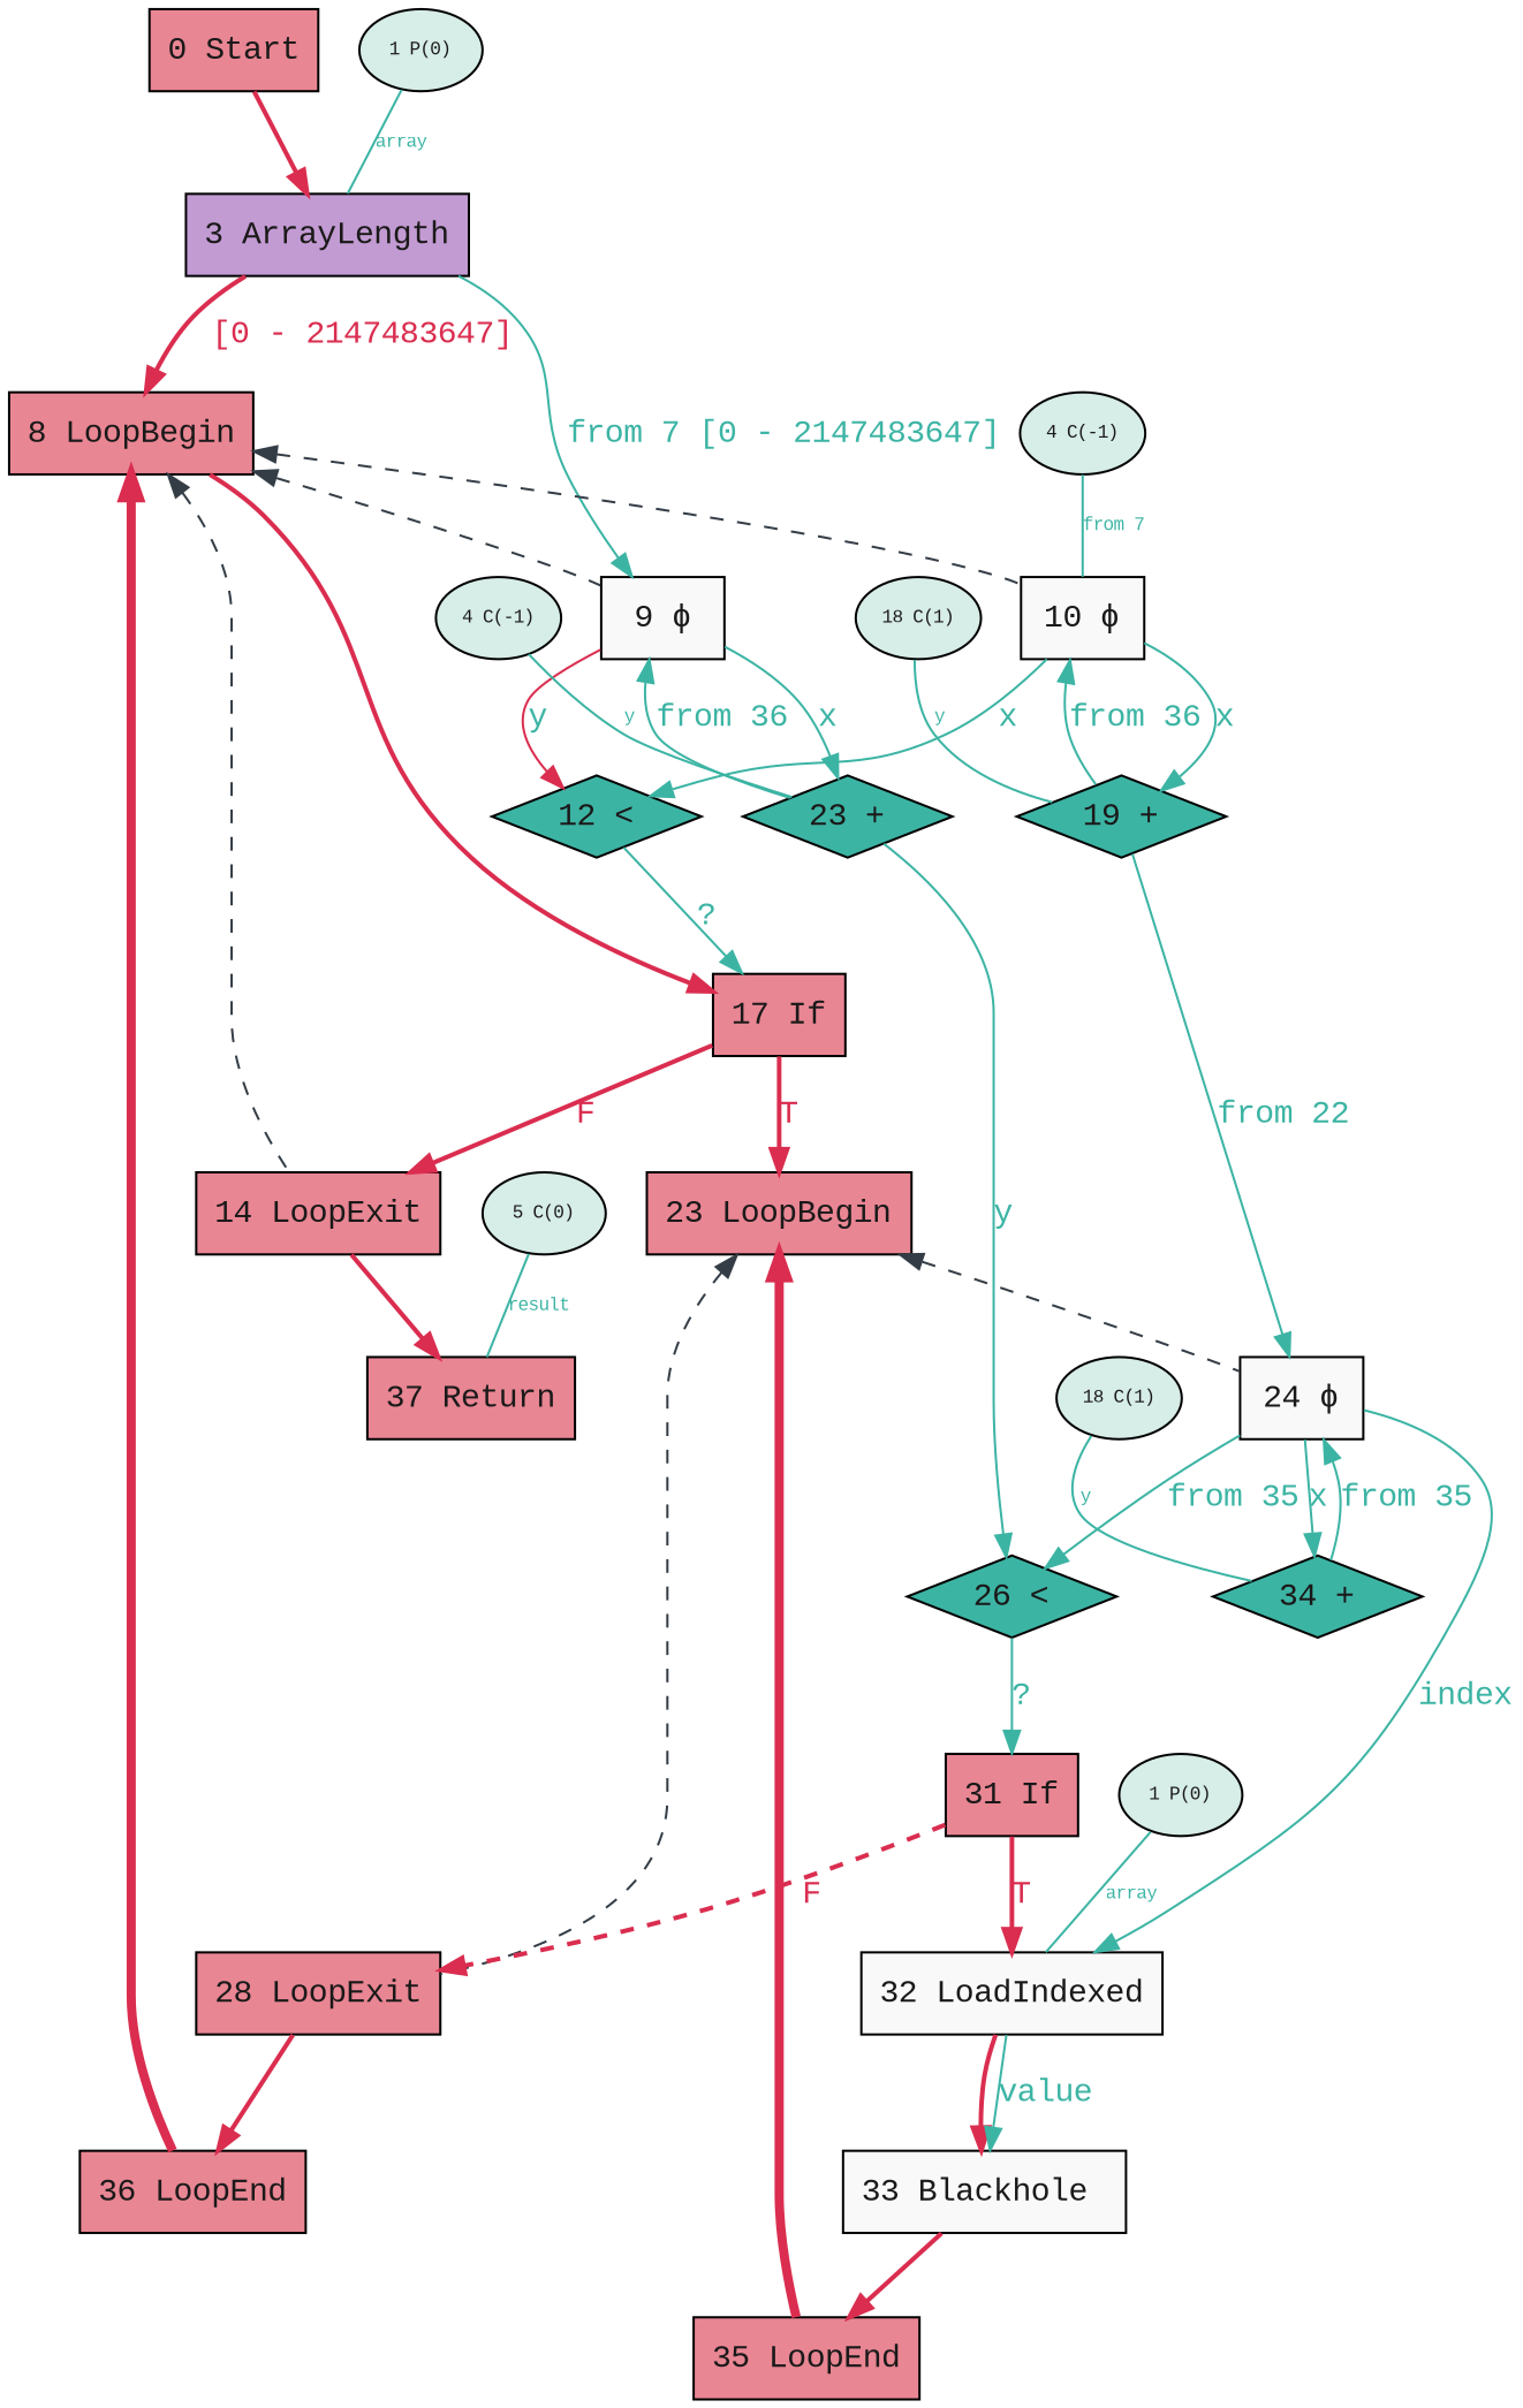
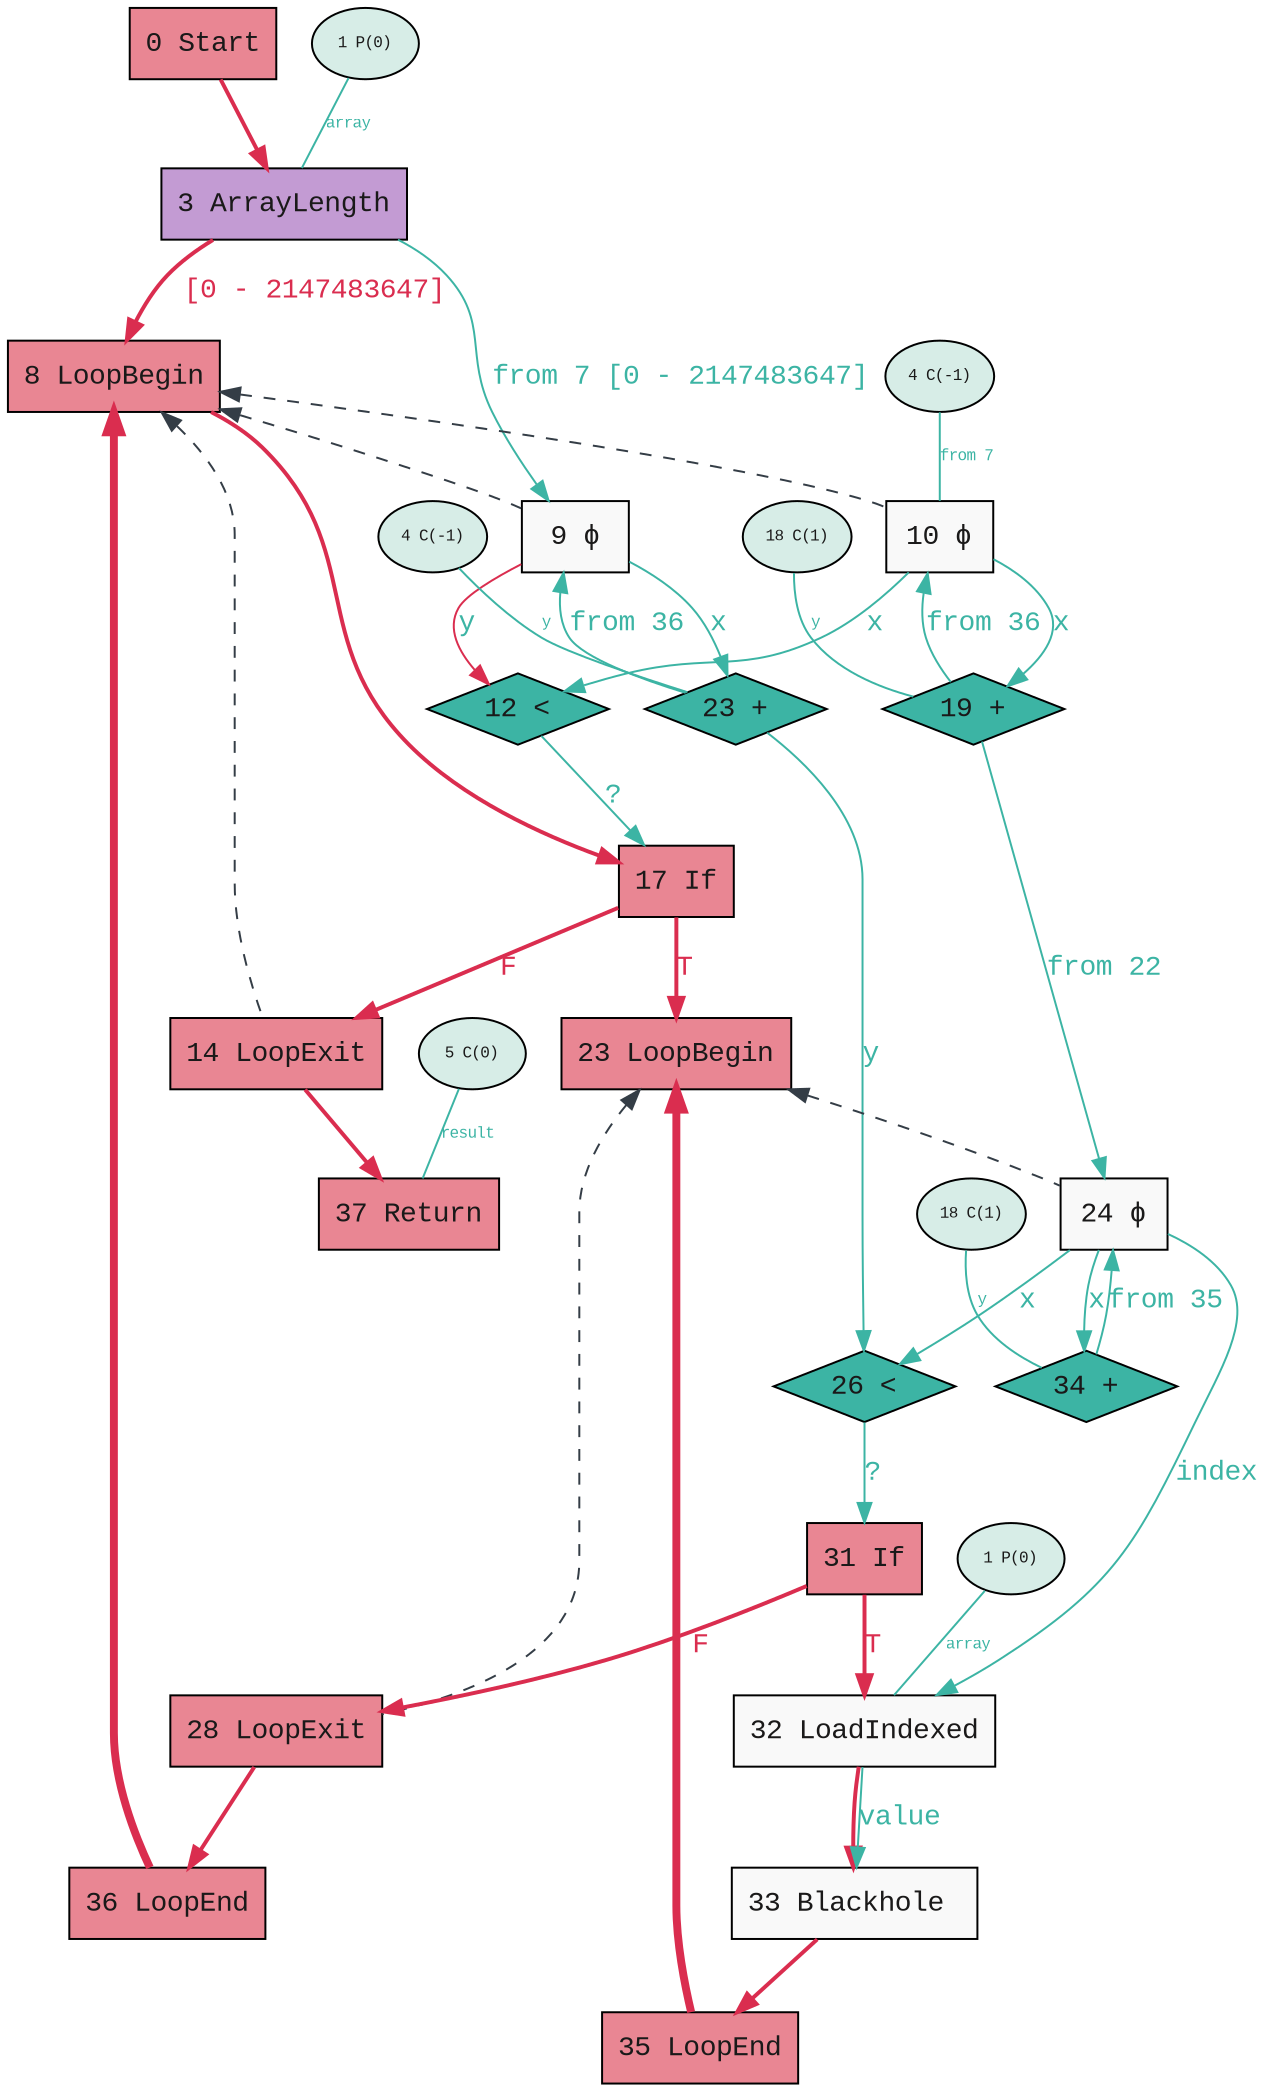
  digraph {
    bgcolor=white
    fontname="Liberation Mono"
    node [color=black fillcolor="#e98693" fontcolor="#1a1919" fontname="Liberation Mono" shape=rectangle style=filled]
    edge [color="#3cb4a4" fontcolor="#3cb4a4" fontname="Liberation Mono"]
    n1 [label="0 Start"]
    n2 [fillcolor="#c39bd3" label="3 ArrayLength"]
    n3 [group=outer label="8 LoopBegin"]
    n4 [fillcolor="#f9f9f9" label="9 ϕ"]
    n5 [fillcolor="#f9f9f9" label="10 ϕ"]
    n6 [label="14 LoopExit"]
    n7 [group=inner label="17 If"]
    n8 [group=outer label="36 LoopEnd"]
    n9 [fillcolor="#3cb4a4" label="12 <" shape=diamond]
    n10 [fillcolor="#3cb4a4" label="23 +" shape=diamond]
    n11 [fillcolor="#3cb4a4" label="19 +" shape=diamond]
    n12 [label="37 Return"]
    n13 [group=inner label="23 LoopBegin"]
    n14 [fillcolor="#3cb4a4" label="26 <" shape=diamond]
    n15 [fillcolor="#f9f9f9" label="24 ϕ"]
    n16 [group=outer label="28 LoopExit"]
    n17 [group=inner label="35 LoopEnd"]
    n18 [fillcolor="#f9f9f9" group=inner label="32 LoadIndexed"]
    n19 [fillcolor="#3cb4a4" label="34 +" shape=diamond]
    n20 [group=inner label="31 If"]
    n21 [fillcolor="#f9f9f9" group=inner label="33 Blackhole "]
    n22 [fillcolor="#d7ede7" fontsize=8 label="1 P(0)" shape=oval]
    n23 [fillcolor="#d7ede7" fontsize=8 label="4 C(-1)" shape=oval]
    n24 [fillcolor="#d7ede7" fontsize=8 label="18 C(1)" shape=oval]
    n25 [fillcolor="#d7ede7" fontsize=8 label="4 C(-1)" shape=oval]
    n26 [fillcolor="#d7ede7" fontsize=8 label="1 P(0)" shape=oval]
    n27 [fillcolor="#d7ede7" fontsize=8 label="18 C(1)" shape=oval]
    n28 [fillcolor="#d7ede7" fontsize=8 label="5 C(0)" shape=oval]
    n1 -> n2 [color="#da2d4f" fontcolor="#da2d4f" penwidth=2]
    n2 -> n3 [color="#da2d4f" fontcolor="#da2d4f" label=" [0 - 2147483647]" penwidth=2]
    n2 -> n4 [label="from 7 [0 - 2147483647]"]
    n3 -> n4 [color="#343d46" dir=back fontcolor="#343d46" style=dashed]
    n3 -> n5 [color="#343d46" dir=back fontcolor="#343d46" style=dashed]
    n3 -> n6 [color="#343d46" dir=back fontcolor="#343d46" style=dashed]
    n3 -> n7 [color="#da2d4f" fontcolor="#da2d4f" penwidth=2]
    n3 -> n8 [color="#da2d4f" dir=back fontcolor="#da2d4f" penwidth=4]
    n4 -> n9 [color="#da2d4f" label=y]
    n4 -> n10 [label=x]
    n5 -> n9 [label=x]
    n5 -> n11 [label=x]
    n6 -> n12 [color="#da2d4f" fontcolor="#da2d4f" penwidth=2]
    n7 -> n6 [color="#da2d4f" fontcolor="#da2d4f" label=F penwidth=2]
    n7 -> n13 [color="#da2d4f" fontcolor="#da2d4f" label=T penwidth=2]
    n9 -> n7 [label="?"]
    n10 -> n4 [label="from 36"]
    n10 -> n14 [label=y]
    n11 -> n5 [label="from 36"]
    n11 -> n15 [label="from 22"]
    n13 -> n15 [color="#343d46" dir=back fontcolor="#343d46" style=dashed]
    n13 -> n16 [color="#343d46" dir=back fontcolor="#343d46" style=dashed]
    n13 -> n17 [color="#da2d4f" dir=back fontcolor="#da2d4f" penwidth=4]
    n14 -> n20 [label="?"]
-   n15 -> n14 [label="from 35"]
+   n15 -> n14 [label=x]
    n15 -> n18 [label=index]
    n15 -> n19 [label=x]
    n16 -> n8 [color="#da2d4f" fontcolor="#da2d4f" penwidth=2]
    n18 -> n21 [color="#da2d4f" fontcolor="#da2d4f" penwidth=2]
    n18 -> n21 [label=value]
    n19 -> n15 [label="from 35"]
-   n20 -> n16 [color="#da2d4f" fontcolor="#da2d4f" label=F penwidth=2 style=dashed]
+   n20 -> n16 [color="#da2d4f" fontcolor="#da2d4f" label=F penwidth=2]
    n20 -> n18 [color="#da2d4f" fontcolor="#da2d4f" label=T penwidth=2]
    n21 -> n17 [color="#da2d4f" fontcolor="#da2d4f" penwidth=2]
    n22 -> n2 [arrowhead=none fontsize=8 label=array]
    n23 -> n5 [arrowhead=none fontsize=8 label="from 7"]
    n24 -> n11 [arrowhead=none fontsize=8 label=y]
    n25 -> n10 [arrowhead=none fontsize=8 label=y]
    n26 -> n18 [arrowhead=none fontsize=8 label=array]
    n27 -> n19 [arrowhead=none fontsize=8 label=y]
    n28 -> n12 [arrowhead=none fontsize=8 label=result]
  }
